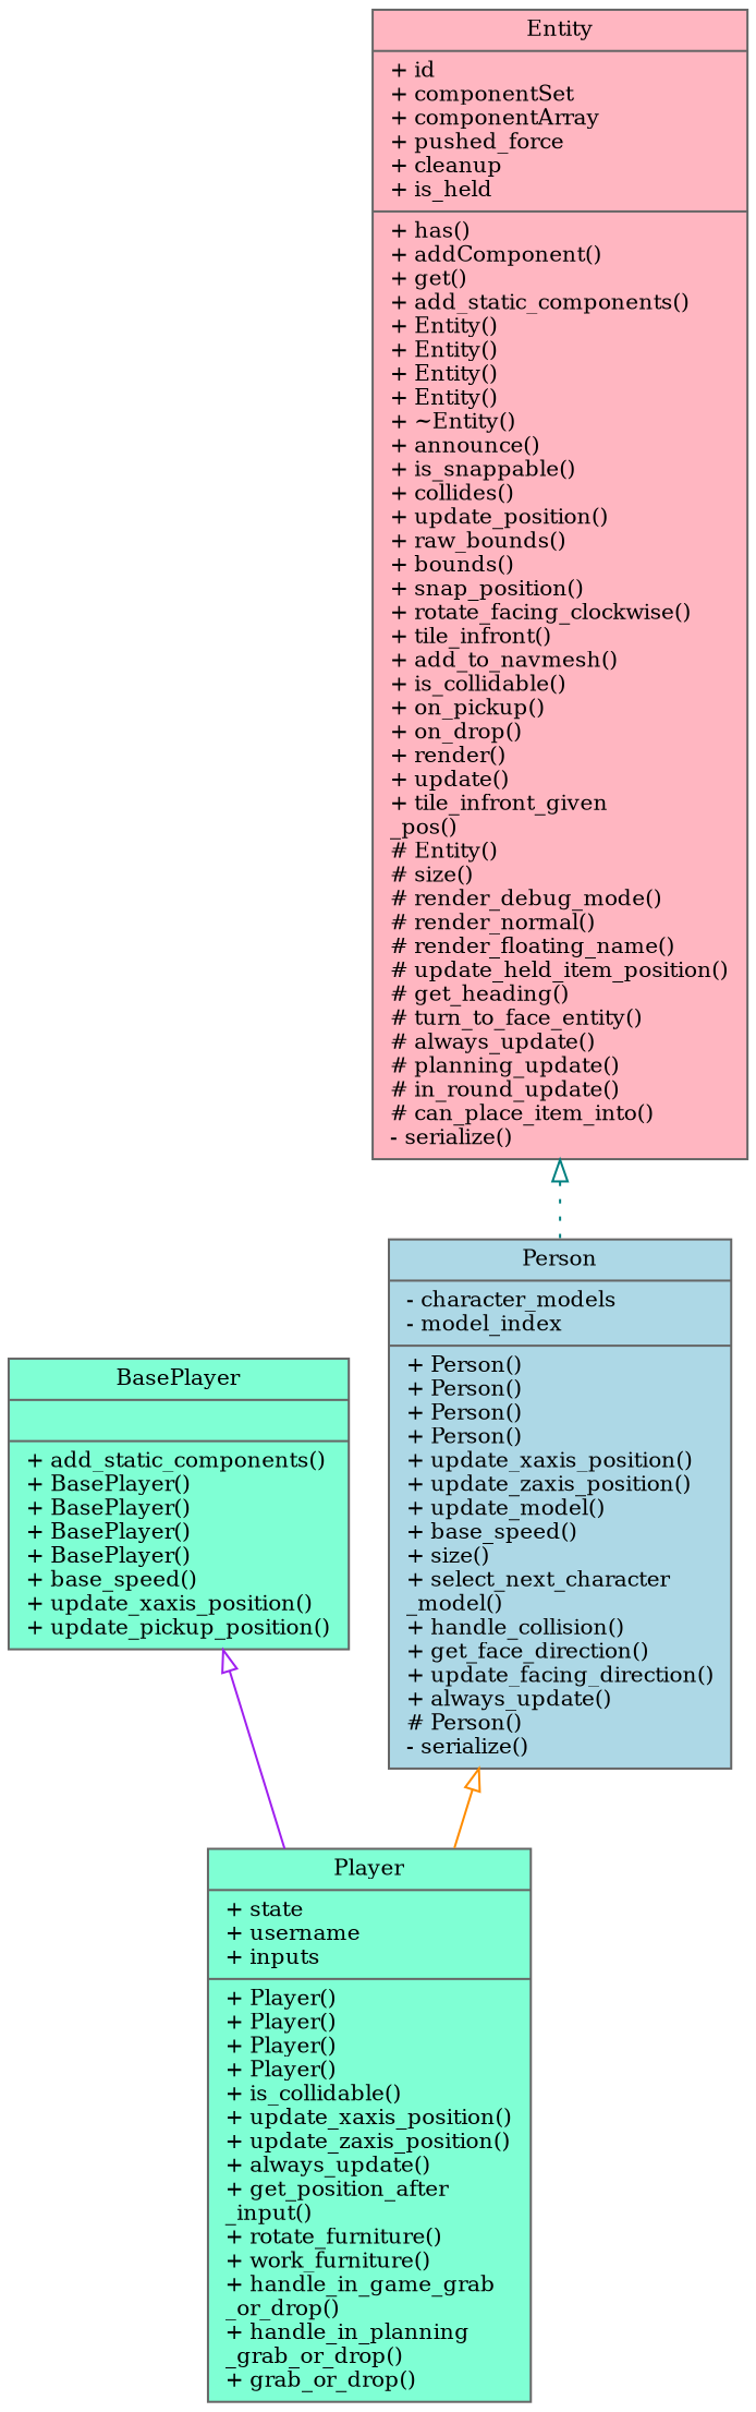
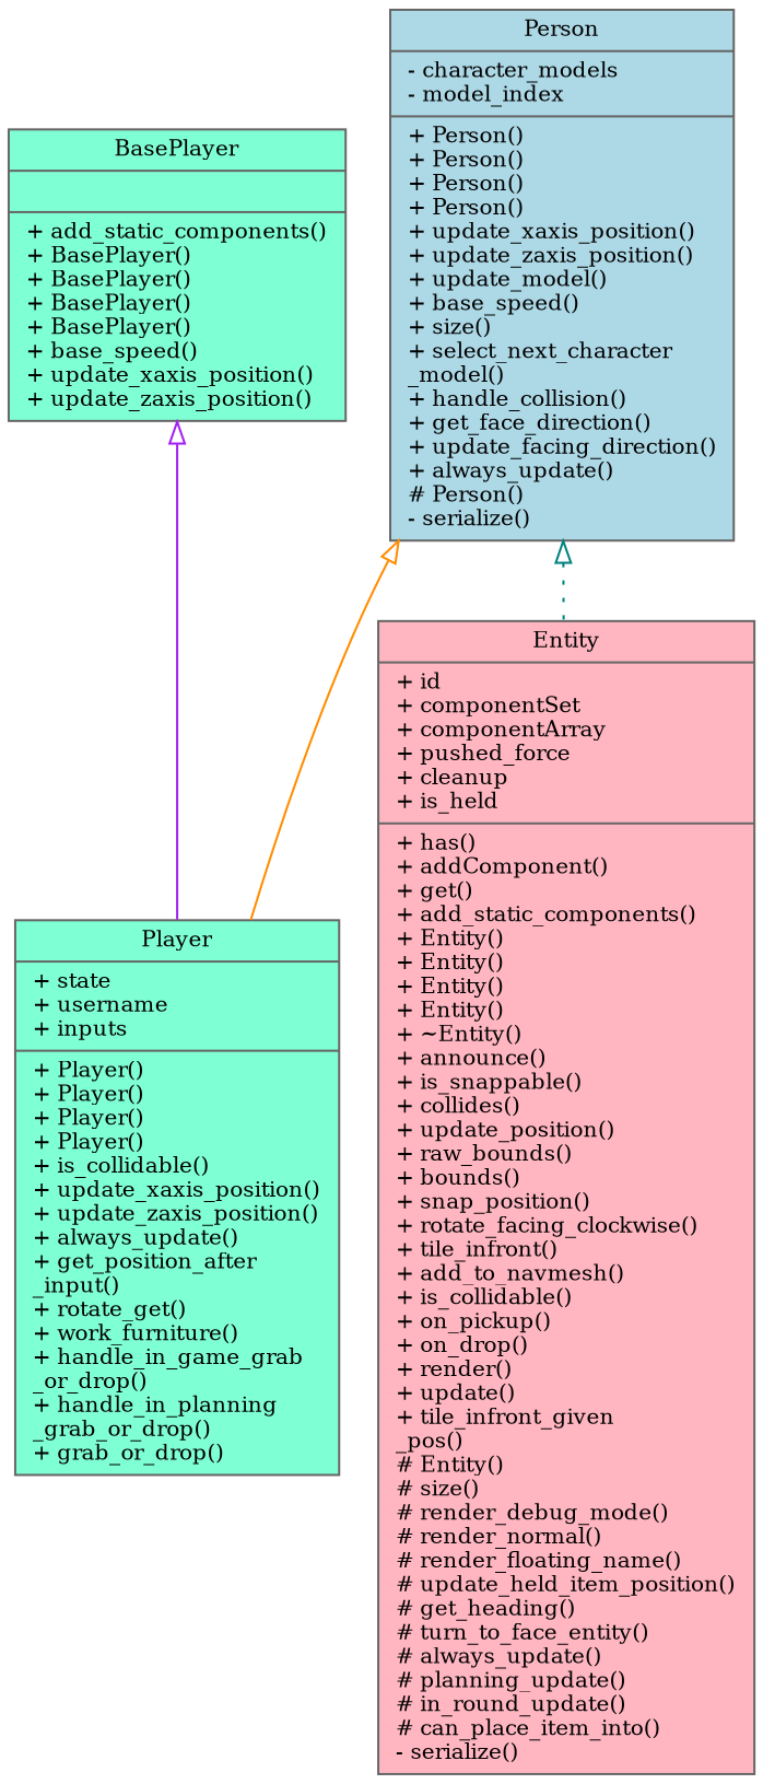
  digraph {
    fontname="DejaVu Serif"
    node [color=gray40 fillcolor=aquamarine fontname="DejaVu Serif" fontsize=10 shape=record style=filled]
    edge [arrowtail=onormal dir=back fontname="DejaVu Serif" fontsize=10 labelfontname=Helvetica labelfontsize=10 style=solid]
-   n1 [fontcolor=black height=0.2 label="{Player\n|+ state\l+ username\l+ inputs\l|+ Player()\l+ Player()\l+ Player()\l+ Player()\l+ is_collidable()\l+ update_xaxis_position()\l+ update_zaxis_position()\l+ always_update()\l+ get_position_after\l_input()\l+ rotate_furniture()\l+ work_furniture()\l+ handle_in_game_grab\l_or_drop()\l+ handle_in_planning\l_grab_or_drop()\l+ grab_or_drop()\l}" width=0.4]
-   n2 [height=0.2 label="{BasePlayer\n||+ add_static_components()\l+ BasePlayer()\l+ BasePlayer()\l+ BasePlayer()\l+ BasePlayer()\l+ base_speed()\l+ update_xaxis_position()\l+ update_pickup_position()\l}" width=0.4]
+   n1 [fontcolor=black height=0.2 label="{Player\n|+ state\l+ username\l+ inputs\l|+ Player()\l+ Player()\l+ Player()\l+ Player()\l+ is_collidable()\l+ update_xaxis_position()\l+ update_zaxis_position()\l+ always_update()\l+ get_position_after\l_input()\l+ rotate_get()\l+ work_furniture()\l+ handle_in_game_grab\l_or_drop()\l+ handle_in_planning\l_grab_or_drop()\l+ grab_or_drop()\l}" width=0.4]
+   n2 [height=0.2 label="{BasePlayer\n||+ add_static_components()\l+ BasePlayer()\l+ BasePlayer()\l+ BasePlayer()\l+ BasePlayer()\l+ base_speed()\l+ update_xaxis_position()\l+ update_zaxis_position()\l}" width=0.4]
    n3 [fillcolor=lightblue height=0.2 label="{Person\n|- character_models\l- model_index\l|+ Person()\l+ Person()\l+ Person()\l+ Person()\l+ update_xaxis_position()\l+ update_zaxis_position()\l+ update_model()\l+ base_speed()\l+ size()\l+ select_next_character\l_model()\l+ handle_collision()\l+ get_face_direction()\l+ update_facing_direction()\l+ always_update()\l# Person()\l- serialize()\l}" width=0.4]
    n4 [fillcolor=lightpink height=0.2 label="{Entity\n|+ id\l+ componentSet\l+ componentArray\l+ pushed_force\l+ cleanup\l+ is_held\l|+ has()\l+ addComponent()\l+ get()\l+ add_static_components()\l+ Entity()\l+ Entity()\l+ Entity()\l+ Entity()\l+ ~Entity()\l+ announce()\l+ is_snappable()\l+ collides()\l+ update_position()\l+ raw_bounds()\l+ bounds()\l+ snap_position()\l+ rotate_facing_clockwise()\l+ tile_infront()\l+ add_to_navmesh()\l+ is_collidable()\l+ on_pickup()\l+ on_drop()\l+ render()\l+ update()\l+ tile_infront_given\l_pos()\l# Entity()\l# size()\l# render_debug_mode()\l# render_normal()\l# render_floating_name()\l# update_held_item_position()\l# get_heading()\l# turn_to_face_entity()\l# always_update()\l# planning_update()\l# in_round_update()\l# can_place_item_into()\l- serialize()\l}" width=0.4]
    n2 -> n1 [color=purple]
    n3 -> n1 [color=darkorange]
-   n4 -> n3 [color=teal style=dotted]
+   n3 -> n4 [color=teal style=dotted]
  }
